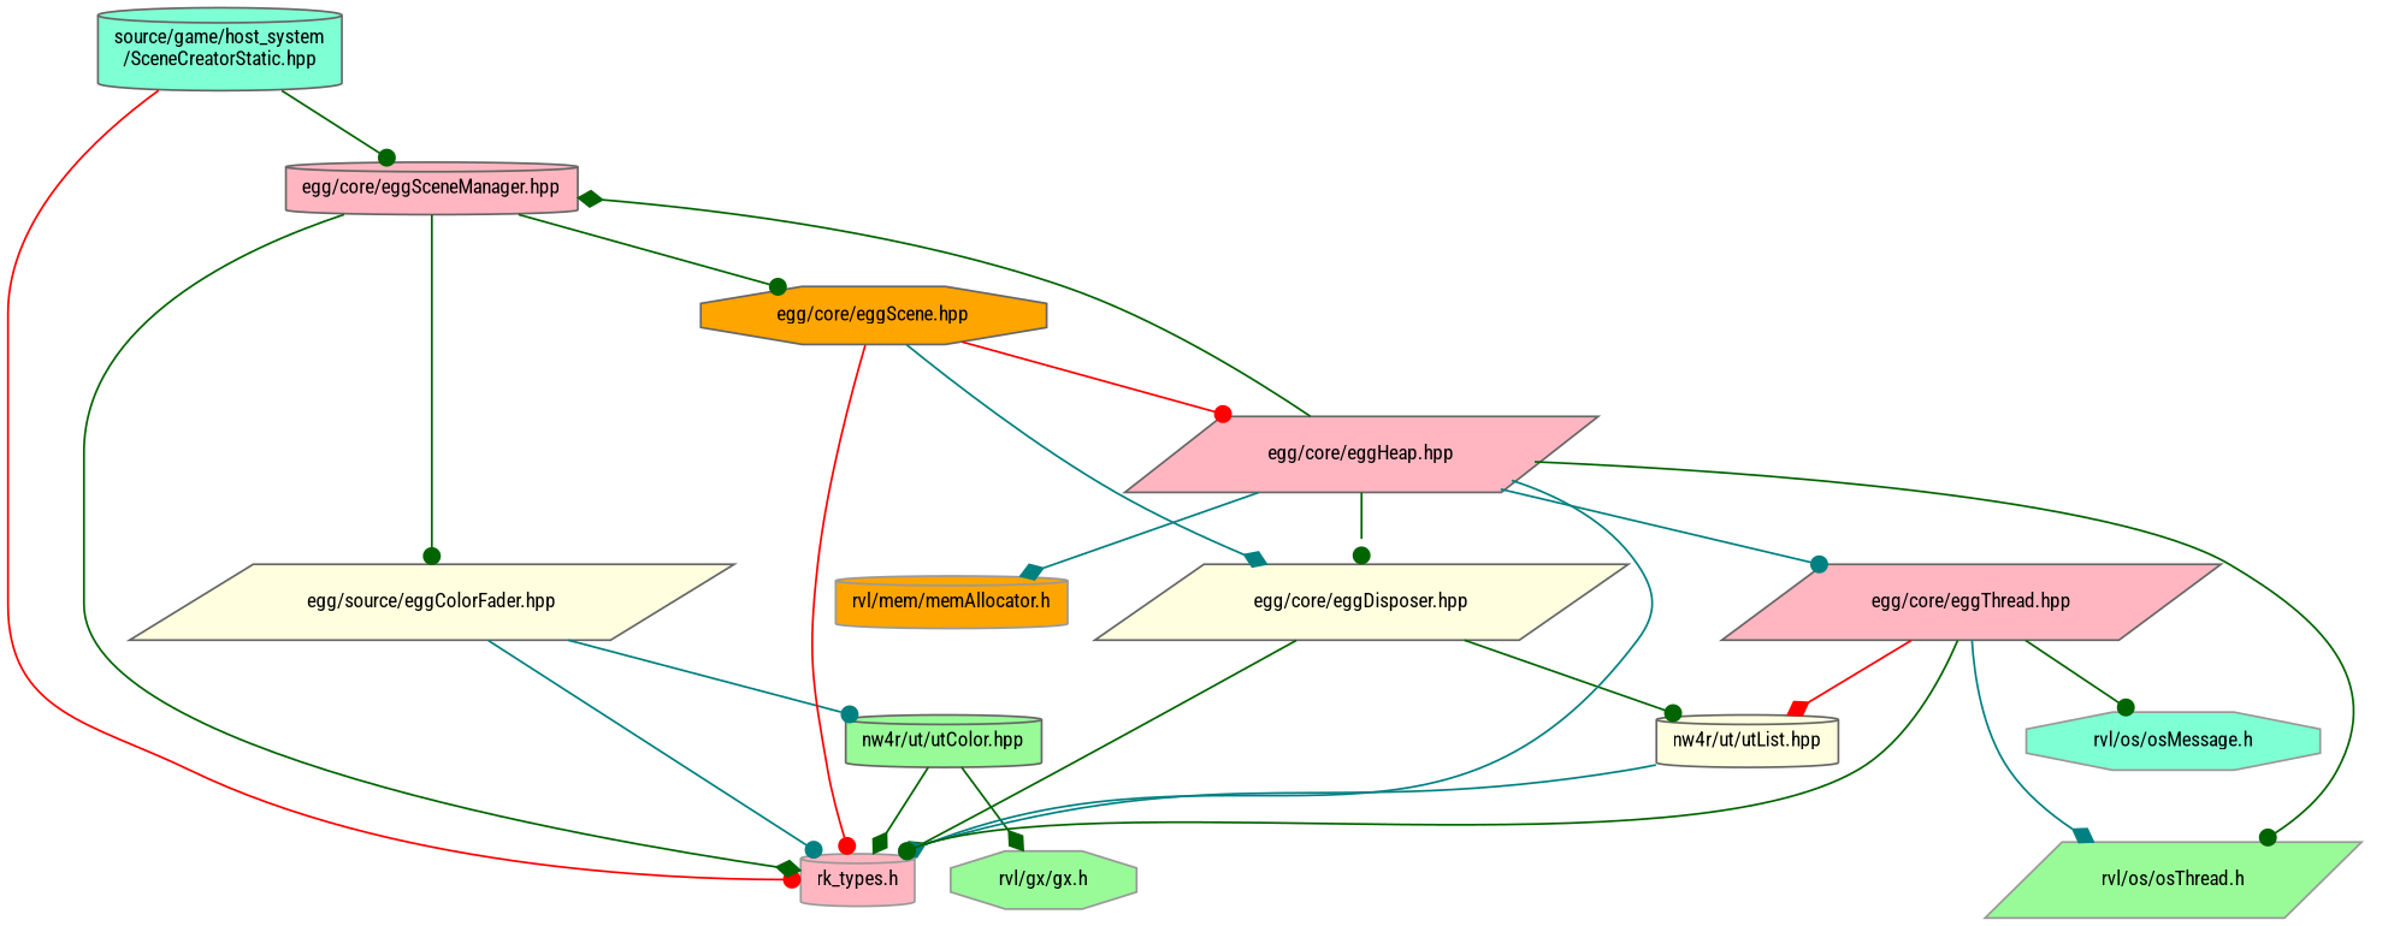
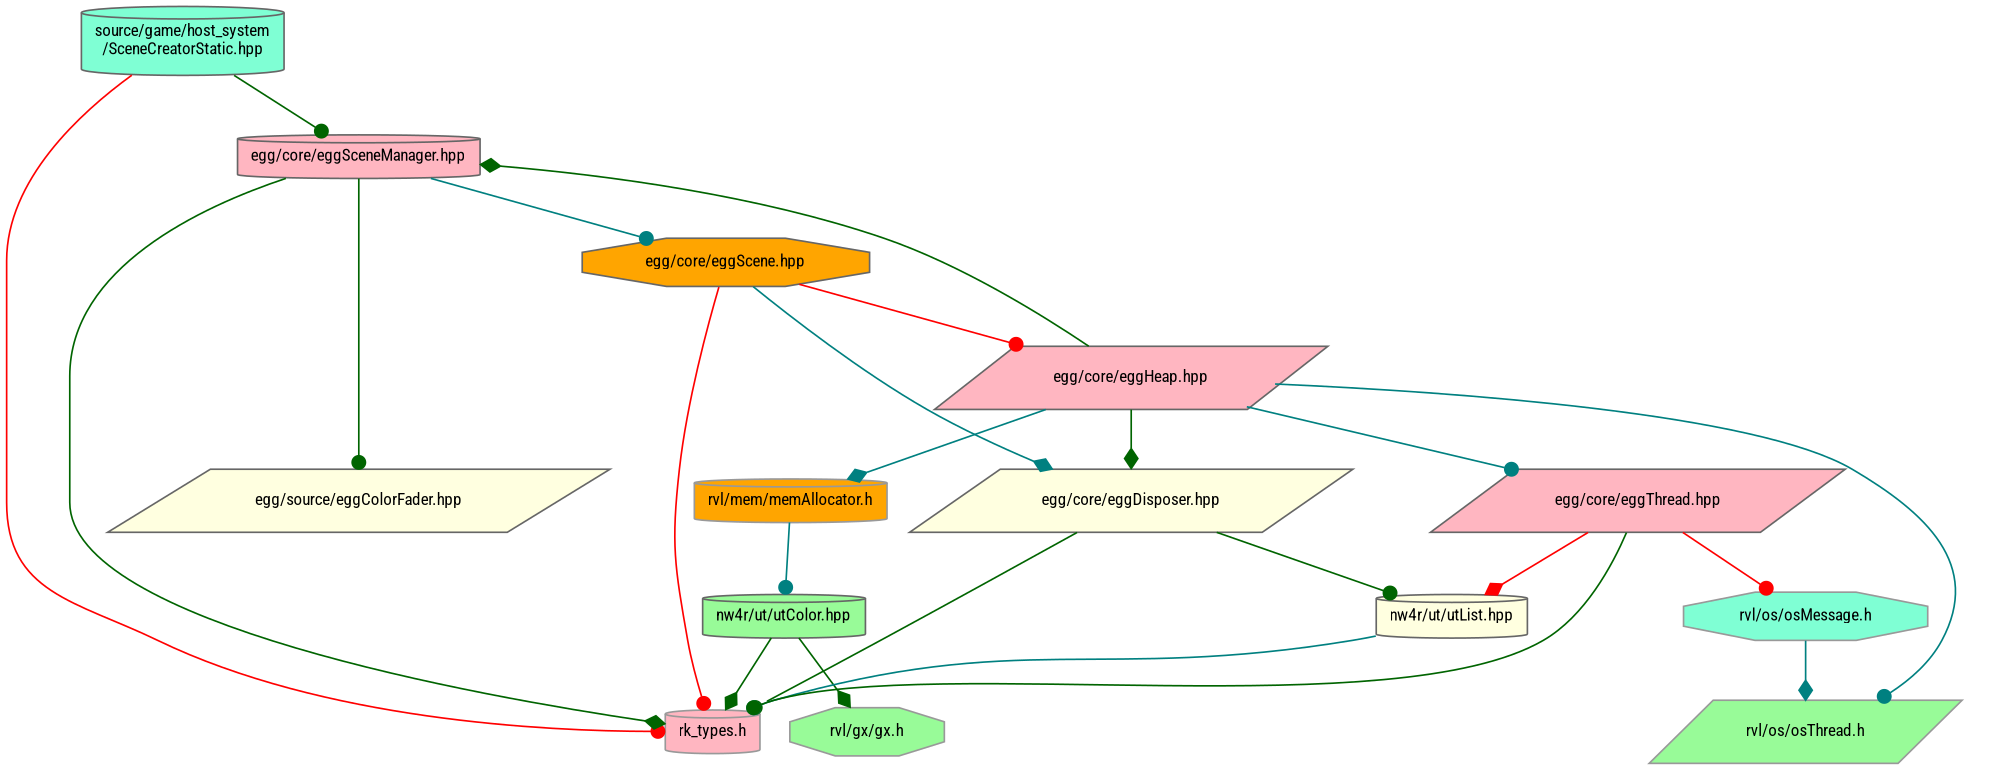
  digraph {
    fontname="Roboto Condensed"
    node [color=grey40 fillcolor=lightpink fontname="Roboto Condensed" fontsize=10 shape=cylinder style=filled]
    edge [arrowhead=dot color=darkgreen fontname="Roboto Condensed" fontsize=10 labelfontname=FreeMono labelfontsize=10 style=solid]
    n1 [color=gray40 fillcolor=aquamarine fontcolor=black height=0.2 label="source/game/host_system\l/SceneCreatorStatic.hpp" width=0.4]
    n2 [height=0.2 label="egg/core/eggSceneManager.hpp" width=0.4]
    n3 [color=grey60 height=0.2 label="rk_types.h" width=0.4]
    n4 [fillcolor=lightyellow height=0.2 label="egg/source/eggColorFader.hpp" shape=parallelogram width=0.4]
    n5 [fillcolor=orange height=0.2 label="egg/core/eggScene.hpp" shape=octagon width=0.4]
    n6 [fillcolor=palegreen height=0.2 label="nw4r/ut/utColor.hpp" width=0.4]
    n7 [fillcolor=lightyellow height=0.2 label="egg/core/eggDisposer.hpp" shape=parallelogram width=0.4]
    n8 [height=0.2 label="egg/core/eggHeap.hpp" shape=parallelogram width=0.4]
    n9 [color=grey60 fillcolor=palegreen height=0.2 label="rvl/gx/gx.h" shape=octagon width=0.4]
    n10 [fillcolor=lightyellow height=0.2 label="nw4r/ut/utList.hpp" width=0.4]
    n11 [color=grey60 fillcolor=palegreen height=0.2 label="rvl/os/osThread.h" shape=parallelogram width=0.4]
    n12 [color=grey60 fillcolor=orange height=0.2 label="rvl/mem/memAllocator.h" width=0.4]
    n13 [height=0.2 label="egg/core/eggThread.hpp" shape=parallelogram width=0.4]
    n14 [color=grey60 fillcolor=aquamarine height=0.2 label="rvl/os/osMessage.h" shape=octagon width=0.4]
    n1 -> n2
    n1 -> n3 [color=red]
    n2 -> n3 [arrowhead=diamond]
    n2 -> n4
-   n2 -> n5
-   n4 -> n3 [color=teal]
-   n4 -> n6 [color=teal]
+   n2 -> n5 [color=teal]
+   n12 -> n6 [color=teal]
    n5 -> n3 [color=red]
    n5 -> n7 [arrowhead=diamond color=teal]
    n5 -> n8 [color=red]
    n6 -> n3 [arrowhead=diamond]
    n6 -> n9 [arrowhead=diamond]
-   n7 -> n3 [arrowhead=diamond]
+   n7 -> n3
    n7 -> n10
    n8 -> n2 [arrowhead=diamond]
-   n8 -> n3 [arrowhead=diamond color=teal]
-   n8 -> n7
-   n8 -> n11
+   n8 -> n7 [arrowhead=diamond]
+   n8 -> n11 [color=teal]
    n8 -> n12 [arrowhead=diamond color=teal]
    n8 -> n13 [color=teal]
    n10 -> n3 [color=teal]
    n13 -> n3
    n13 -> n10 [arrowhead=diamond color=red]
-   n13 -> n11 [arrowhead=diamond color=teal]
-   n13 -> n14
+   n14 -> n11 [arrowhead=diamond color=teal]
+   n13 -> n14 [color=red]
  }
